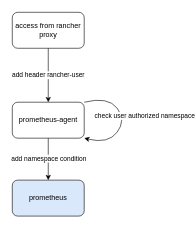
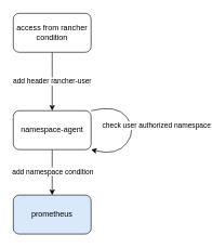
  <mxCell id="0" />
  <mxCell id="1" parent="0" />
- <mxCell id="2" value="access from rancher proxy" style="rounded=1;whiteSpace=wrap;html=1;" vertex="1" parent="1"><mxGeometry x="20" y="20" width="120" height="60" as="geometry" /></mxCell>
- <mxCell id="3" value="prometheus-agent" style="rounded=1;whiteSpace=wrap;html=1;" vertex="1" parent="1"><mxGeometry x="20" y="170" width="120" height="60" as="geometry" /></mxCell>
+ <mxCell id="2" value="access from rancher condition" style="rounded=1;whiteSpace=wrap;html=1;" vertex="1" parent="1"><mxGeometry x="20" y="20" width="120" height="60" as="geometry" /></mxCell>
+ <mxCell id="3" value="namespace-agent" style="rounded=1;whiteSpace=wrap;html=1;" vertex="1" parent="1"><mxGeometry x="20" y="170" width="120" height="60" as="geometry" /></mxCell>
  <mxCell id="4" value="prometheus" style="rounded=1;whiteSpace=wrap;html=1;fillColor=#dae8fc;" vertex="1" parent="1"><mxGeometry x="20" y="300" width="120" height="60" as="geometry" /></mxCell>
  <mxCell id="5" value="add header rancher-user" style="endArrow=classic;html=1;exitX=0.5;exitY=1;exitDx=0;exitDy=0;entryX=0.5;entryY=0;entryDx=0;entryDy=0;" edge="1" parent="1" source="2" target="3"><mxGeometry width="50" height="50" relative="1" as="geometry"><mxPoint x="-40" y="140" as="sourcePoint" /><mxPoint x="10" y="90" as="targetPoint" /></mxGeometry></mxCell>
  <mxCell id="6" value="" style="endArrow=classic;html=1;entryX=0.5;entryY=0;entryDx=0;entryDy=0;exitX=0.5;exitY=1;exitDx=0;exitDy=0;" edge="1" parent="1" source="3" target="4"><mxGeometry width="50" height="50" relative="1" as="geometry"><mxPoint x="90" y="250" as="sourcePoint" /><mxPoint x="90" y="180" as="targetPoint" /></mxGeometry></mxCell>
  <mxCell id="7" value="add namespace condition" style="edgeLabel;html=1;align=center;verticalAlign=middle;resizable=0;points=[];" vertex="1" connectable="0" parent="6"><mxGeometry x="-0.286" y="2" relative="1" as="geometry"><mxPoint x="-2" y="8" as="offset" /></mxGeometry></mxCell>
  <mxCell id="8" value="" style="curved=1;endArrow=classic;html=1;exitX=1;exitY=0;exitDx=0;exitDy=0;entryX=1;entryY=1;entryDx=0;entryDy=0;" edge="1" parent="1" source="3" target="3"><mxGeometry width="50" height="50" relative="1" as="geometry"><mxPoint x="180" y="350" as="sourcePoint" /><mxPoint x="230" y="160" as="targetPoint" /><Array as="points"><mxPoint x="180" y="160" /><mxPoint x="210" y="200" /><mxPoint x="180" y="240" /></Array></mxGeometry></mxCell>
  <mxCell id="9" value="check user authorized namespace" style="edgeLabel;html=1;align=center;verticalAlign=middle;resizable=0;points=[];" vertex="1" connectable="0" parent="8"><mxGeometry x="-0.155" y="-6" relative="1" as="geometry"><mxPoint x="43.34" as="offset" /></mxGeometry></mxCell>
